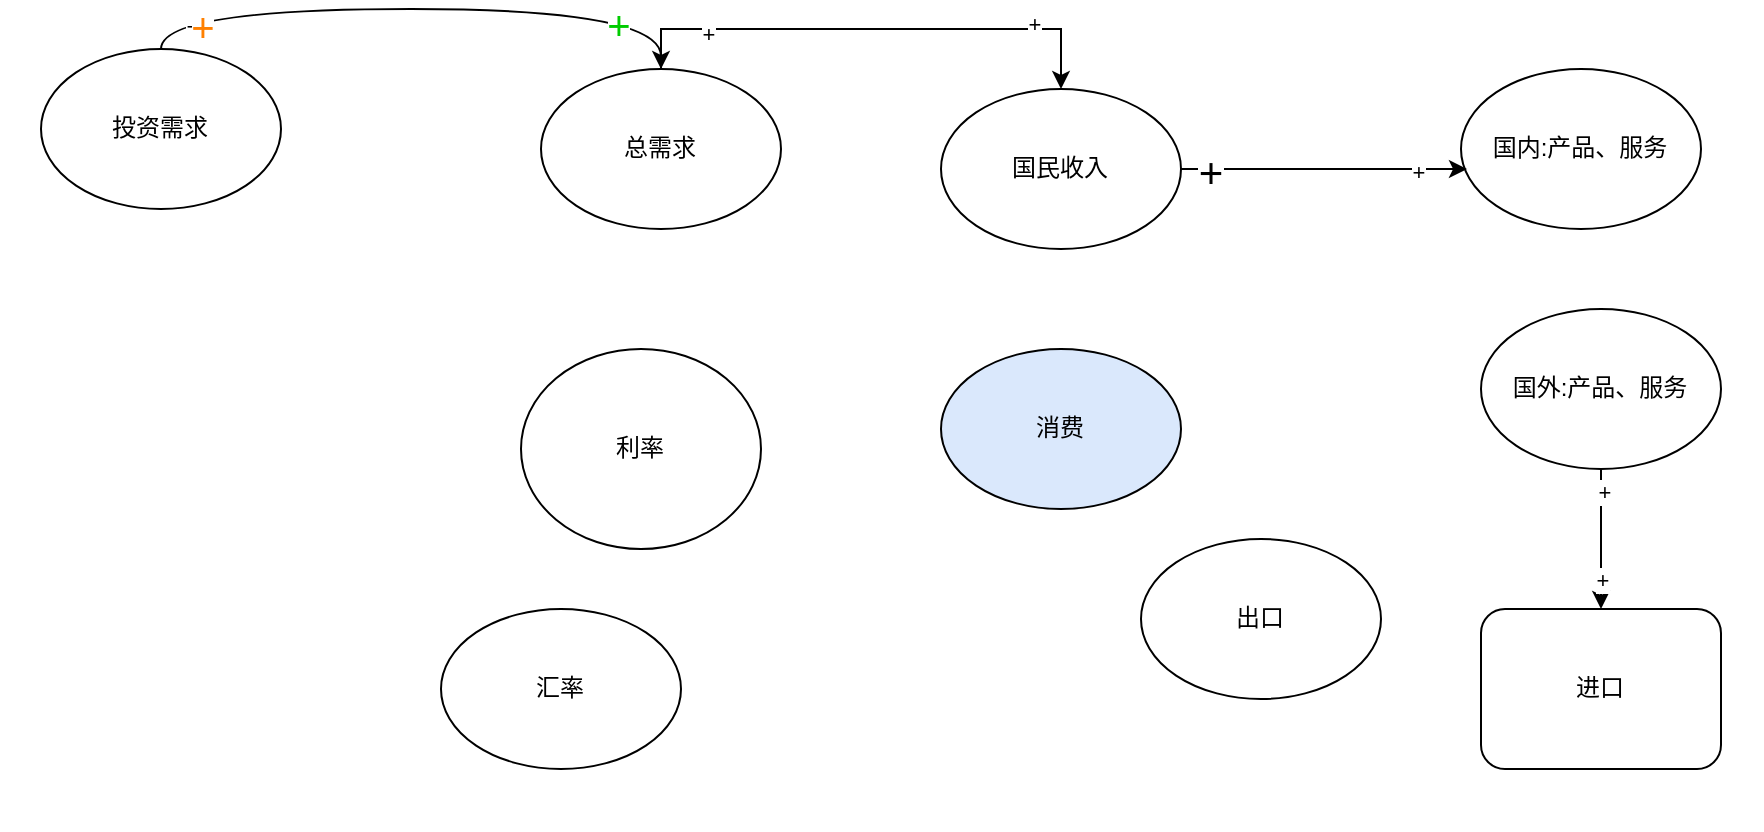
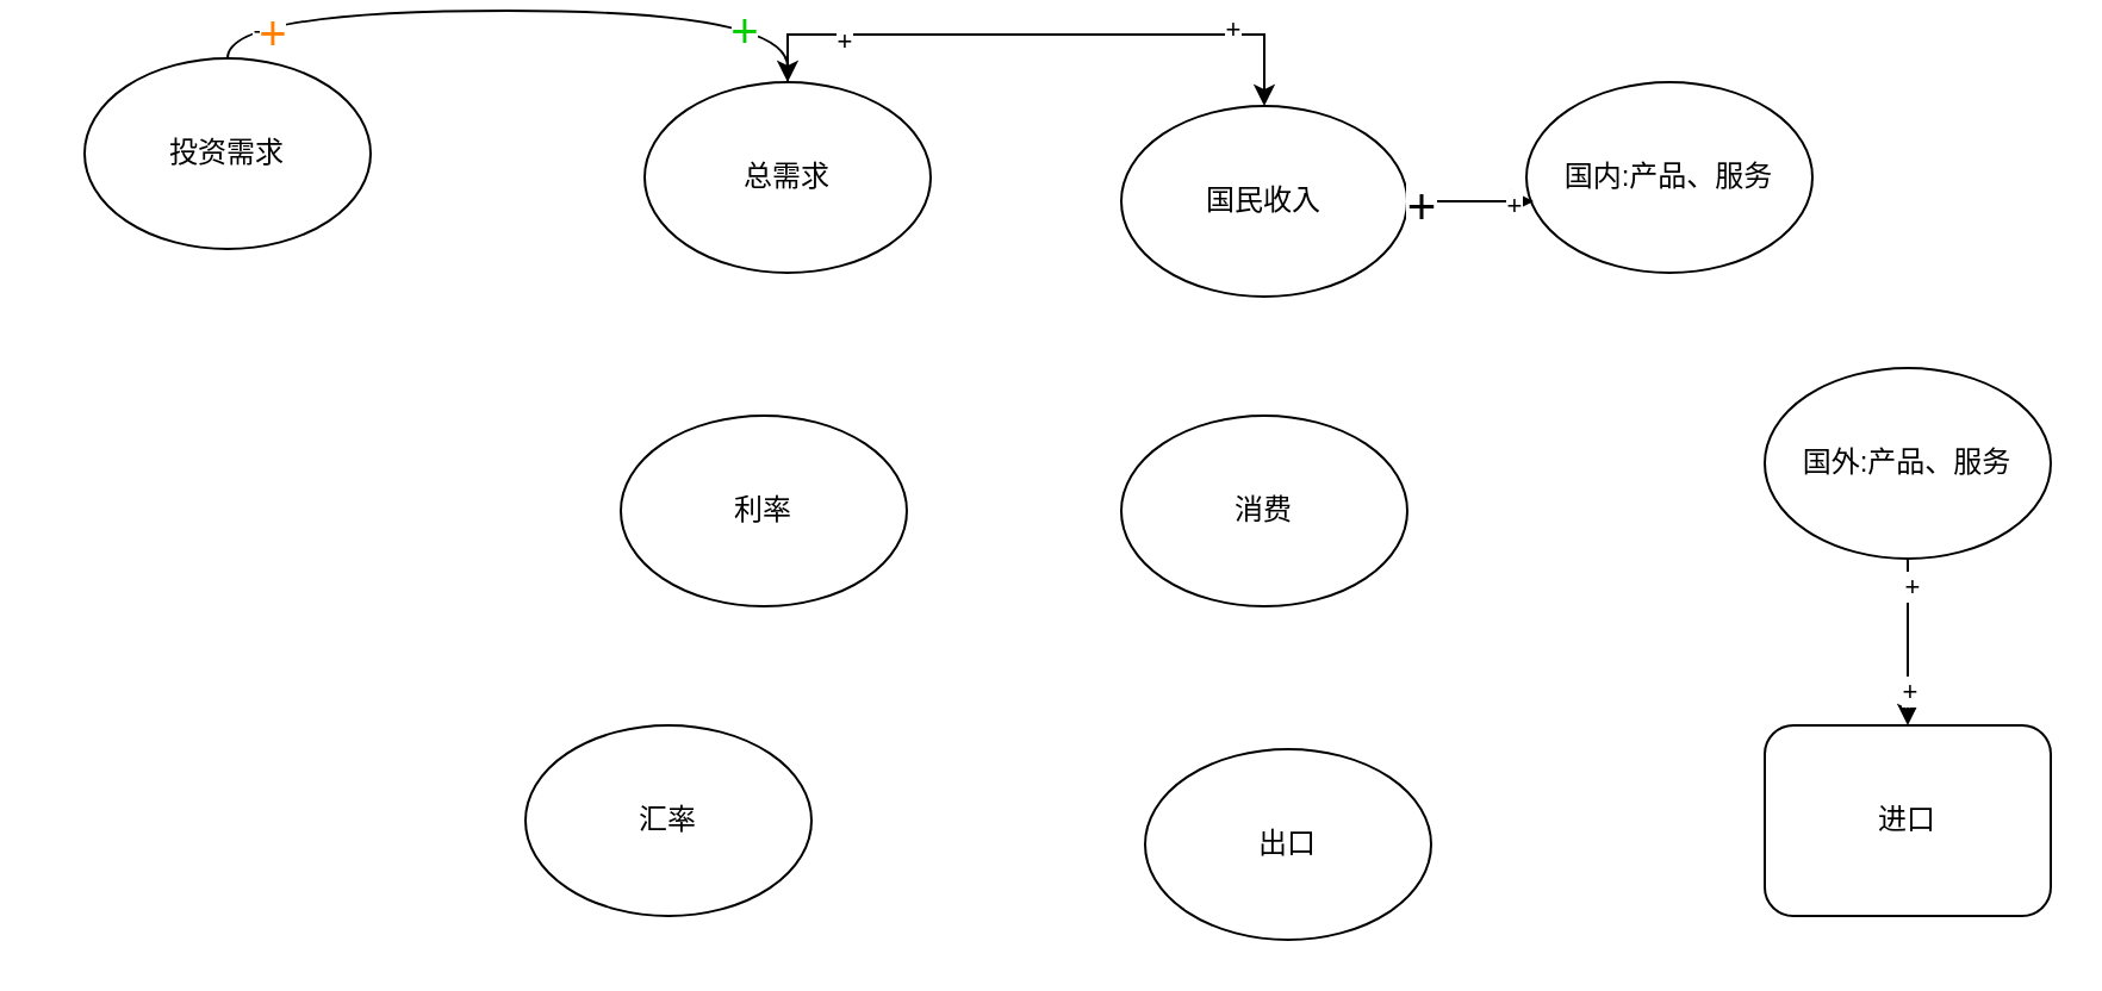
  <mxCell id="0" style=";html=1;" />
  <mxCell id="1" style=";html=1;" parent="0" />
  <mxCell id="2" style="edgeStyle=orthogonalEdgeStyle;rounded=0;orthogonalLoop=1;jettySize=auto;html=1;entryX=0.5;entryY=0;entryDx=0;entryDy=0;curved=1;exitX=0.5;exitY=0;exitDx=0;exitDy=0;fontSize=20;" edge="1" parent="1" source="6" target="10"><mxGeometry relative="1" as="geometry" /></mxCell>
  <mxCell id="3" value="+" style="edgeLabel;html=1;align=center;verticalAlign=middle;resizable=0;points=[];" vertex="1" connectable="0" parent="2"><mxGeometry x="-0.767" y="-8" relative="1" as="geometry"><mxPoint as="offset" /></mxGeometry></mxCell>
  <mxCell id="4" value="&lt;font color=&quot;#ff8000&quot; style=&quot;font-size: 20px;&quot;&gt;+&lt;/font&gt;" style="edgeLabel;html=1;align=center;verticalAlign=middle;resizable=0;points=[];" vertex="1" connectable="0" parent="2"><mxGeometry x="-0.733" y="-8" relative="1" as="geometry"><mxPoint as="offset" /></mxGeometry></mxCell>
  <mxCell id="5" value="&lt;font style=&quot;font-size: 20px;&quot; color=&quot;#00cc00&quot;&gt;+&lt;/font&gt;" style="edgeLabel;html=1;align=center;verticalAlign=middle;resizable=0;points=[];" vertex="1" connectable="0" parent="2"><mxGeometry x="0.653" y="-7" relative="1" as="geometry"><mxPoint as="offset" /></mxGeometry></mxCell>
- <mxCell id="6" value="投资需求" style="ellipse;whiteSpace=wrap;html=1;" vertex="1" parent="1"><mxGeometry x="20" y="20" width="120" height="80" as="geometry" /></mxCell>
+ <mxCell id="6" value="投资需求" style="ellipse;whiteSpace=wrap;html=1;" vertex="1" parent="1"><mxGeometry x="35" y="20" width="120" height="80" as="geometry" /></mxCell>
  <mxCell id="7" style="edgeStyle=orthogonalEdgeStyle;rounded=0;orthogonalLoop=1;jettySize=auto;html=1;entryX=0.5;entryY=0;entryDx=0;entryDy=0;exitX=0.5;exitY=0;exitDx=0;exitDy=0;" edge="1" parent="1" source="10" target="12"><mxGeometry relative="1" as="geometry" /></mxCell>
  <mxCell id="8" value="+" style="edgeLabel;html=1;align=center;verticalAlign=middle;resizable=0;points=[];" vertex="1" connectable="0" parent="7"><mxGeometry x="-0.656" y="-2" relative="1" as="geometry"><mxPoint as="offset" /></mxGeometry></mxCell>
  <mxCell id="9" value="+" style="edgeLabel;html=1;align=center;verticalAlign=middle;resizable=0;points=[];" vertex="1" connectable="0" parent="7"><mxGeometry x="0.648" y="3" relative="1" as="geometry"><mxPoint as="offset" /></mxGeometry></mxCell>
  <mxCell id="10" value="总需求" style="ellipse;whiteSpace=wrap;html=1;" vertex="1" parent="1"><mxGeometry x="270" y="30" width="120" height="80" as="geometry" /></mxCell>
- <mxCell id="11" value="利率" style="ellipse;whiteSpace=wrap;html=1;" vertex="1" parent="1"><mxGeometry x="260" y="170" width="120" height="100" as="geometry" /></mxCell>
+ <mxCell id="11" value="利率" style="ellipse;whiteSpace=wrap;html=1;" vertex="1" parent="1"><mxGeometry x="260" y="170" width="120" height="80" as="geometry" /></mxCell>
  <mxCell id="12" value="国民收入" style="ellipse;whiteSpace=wrap;html=1;" vertex="1" parent="1"><mxGeometry x="470" y="40" width="120" height="80" as="geometry" /></mxCell>
- <mxCell id="13" value="消费" style="ellipse;whiteSpace=wrap;html=1;fillColor=#dae8fc;" vertex="1" parent="1"><mxGeometry x="470" y="170" width="120" height="80" as="geometry" /></mxCell>
- <mxCell id="14" value="国内:产品、服务" style="ellipse;whiteSpace=wrap;html=1;" vertex="1" parent="1"><mxGeometry x="730" y="30" width="120" height="80" as="geometry" /></mxCell>
+ <mxCell id="13" value="消费" style="ellipse;whiteSpace=wrap;html=1;" vertex="1" parent="1"><mxGeometry x="470" y="170" width="120" height="80" as="geometry" /></mxCell>
+ <mxCell id="14" value="国内:产品、服务" style="ellipse;whiteSpace=wrap;html=1;" vertex="1" parent="1"><mxGeometry x="640" y="30" width="120" height="80" as="geometry" /></mxCell>
  <mxCell id="15" style="edgeStyle=orthogonalEdgeStyle;rounded=0;orthogonalLoop=1;jettySize=auto;html=1;" edge="1" parent="1" source="18" target="21"><mxGeometry relative="1" as="geometry" /></mxCell>
  <mxCell id="16" value="+" style="edgeLabel;html=1;align=center;verticalAlign=middle;resizable=0;points=[];" vertex="1" connectable="0" parent="15"><mxGeometry x="-0.686" y="1" relative="1" as="geometry"><mxPoint as="offset" /></mxGeometry></mxCell>
  <mxCell id="17" value="+" style="edgeLabel;html=1;align=center;verticalAlign=middle;resizable=0;points=[];" vertex="1" connectable="0" parent="15"><mxGeometry x="0.571" relative="1" as="geometry"><mxPoint as="offset" /></mxGeometry></mxCell>
  <mxCell id="18" value="国外:产品、服务" style="ellipse;whiteSpace=wrap;html=1;" vertex="1" parent="1"><mxGeometry x="740" y="150" width="120" height="80" as="geometry" /></mxCell>
  <mxCell id="19" value="汇率" style="ellipse;whiteSpace=wrap;html=1;" vertex="1" parent="1"><mxGeometry x="220" y="300" width="120" height="80" as="geometry" /></mxCell>
- <mxCell id="20" value="出口" style="ellipse;whiteSpace=wrap;html=1;" vertex="1" parent="1"><mxGeometry x="570" y="265" width="120" height="80" as="geometry" /></mxCell>
+ <mxCell id="20" value="出口" style="ellipse;whiteSpace=wrap;html=1;" vertex="1" parent="1"><mxGeometry x="480" y="310" width="120" height="80" as="geometry" /></mxCell>
  <mxCell id="21" value="进口" style="whiteSpace=wrap;html=1;rounded=1;" vertex="1" parent="1"><mxGeometry x="740" y="300" width="120" height="80" as="geometry" /></mxCell>
  <mxCell id="22" style="edgeStyle=orthogonalEdgeStyle;rounded=0;orthogonalLoop=1;jettySize=auto;html=1;entryX=0.025;entryY=0.625;entryDx=0;entryDy=0;entryPerimeter=0;" edge="1" parent="1" source="12" target="14"><mxGeometry relative="1" as="geometry" /></mxCell>
  <mxCell id="23" value="&lt;font style=&quot;font-size: 21px;&quot;&gt;+&lt;/font&gt;" style="edgeLabel;html=1;align=center;verticalAlign=middle;resizable=0;points=[];" vertex="1" connectable="0" parent="22"><mxGeometry x="-0.804" y="-1" relative="1" as="geometry"><mxPoint as="offset" /></mxGeometry></mxCell>
  <mxCell id="24" value="+" style="edgeLabel;html=1;align=center;verticalAlign=middle;resizable=0;points=[];" vertex="1" connectable="0" parent="22"><mxGeometry x="0.65" y="-1" relative="1" as="geometry"><mxPoint as="offset" /></mxGeometry></mxCell>
